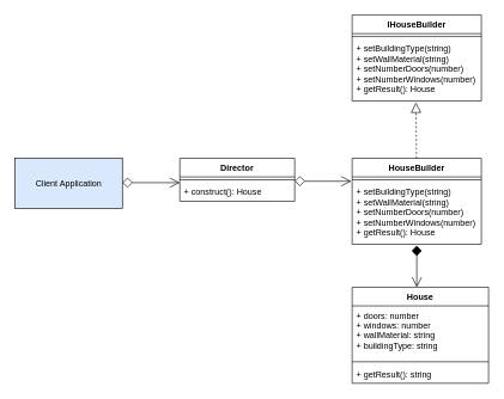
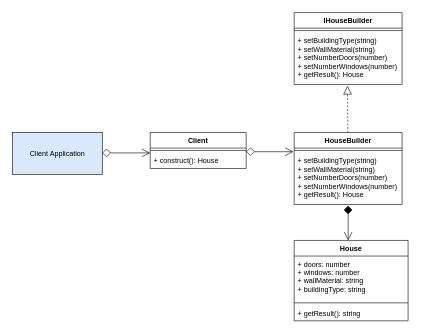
  <mxCell id="0" />
  <mxCell id="1" parent="0" />
  <mxCell id="2" value="Client Application" style="html=1;fillColor=#dae8fc;" parent="1" vertex="1"><mxGeometry x="20" y="220" width="150" height="70" as="geometry" /></mxCell>
- <mxCell id="3" value="Director" style="swimlane;fontStyle=1;align=center;verticalAlign=top;childLayout=stackLayout;horizontal=1;startSize=26;horizontalStack=0;resizeParent=1;resizeParentMax=0;resizeLast=0;collapsible=1;marginBottom=0;" parent="1" vertex="1"><mxGeometry x="250" y="220" width="160" height="60" as="geometry" /></mxCell>
+ <mxCell id="3" value="Client" style="swimlane;fontStyle=1;align=center;verticalAlign=top;childLayout=stackLayout;horizontal=1;startSize=26;horizontalStack=0;resizeParent=1;resizeParentMax=0;resizeLast=0;collapsible=1;marginBottom=0;" parent="1" vertex="1"><mxGeometry x="250" y="220" width="160" height="60" as="geometry" /></mxCell>
  <mxCell id="4" value="" style="line;strokeWidth=1;fillColor=none;align=left;verticalAlign=middle;spacingTop=-1;spacingLeft=3;spacingRight=3;rotatable=0;labelPosition=right;points=[];portConstraint=eastwest;" parent="3" vertex="1"><mxGeometry y="26" width="160" height="8" as="geometry" /></mxCell>
  <mxCell id="5" value="+ construct(): House" style="text;strokeColor=none;fillColor=none;align=left;verticalAlign=top;spacingLeft=4;spacingRight=4;overflow=hidden;rotatable=0;points=[[0,0.5],[1,0.5]];portConstraint=eastwest;" parent="3" vertex="1"><mxGeometry y="34" width="160" height="26" as="geometry" /></mxCell>
  <mxCell id="6" value="IHouseBuilder" style="swimlane;fontStyle=1;align=center;verticalAlign=top;childLayout=stackLayout;horizontal=1;startSize=26;horizontalStack=0;resizeParent=1;resizeParentMax=0;resizeLast=0;collapsible=1;marginBottom=0;" parent="1" vertex="1"><mxGeometry x="490" y="20" width="180" height="120" as="geometry" /></mxCell>
  <mxCell id="7" value="" style="line;strokeWidth=1;fillColor=none;align=left;verticalAlign=middle;spacingTop=-1;spacingLeft=3;spacingRight=3;rotatable=0;labelPosition=right;points=[];portConstraint=eastwest;" parent="6" vertex="1"><mxGeometry y="26" width="180" height="8" as="geometry" /></mxCell>
  <mxCell id="8" value="+ setBuildingType(string)&#10;+ setWallMaterial(string)&#10;+ setNumberDoors(number)&#10;+ setNumberWindows(number)&#10;+ getResult(): House" style="text;strokeColor=none;fillColor=none;align=left;verticalAlign=top;spacingLeft=4;spacingRight=4;overflow=hidden;rotatable=0;points=[[0,0.5],[1,0.5]];portConstraint=eastwest;" parent="6" vertex="1"><mxGeometry y="34" width="180" height="86" as="geometry" /></mxCell>
  <mxCell id="9" value="HouseBuilder" style="swimlane;fontStyle=1;align=center;verticalAlign=top;childLayout=stackLayout;horizontal=1;startSize=26;horizontalStack=0;resizeParent=1;resizeParentMax=0;resizeLast=0;collapsible=1;marginBottom=0;" parent="1" vertex="1"><mxGeometry x="490" y="220" width="180" height="120" as="geometry" /></mxCell>
  <mxCell id="10" value="" style="line;strokeWidth=1;fillColor=none;align=left;verticalAlign=middle;spacingTop=-1;spacingLeft=3;spacingRight=3;rotatable=0;labelPosition=right;points=[];portConstraint=eastwest;" parent="9" vertex="1"><mxGeometry y="26" width="180" height="8" as="geometry" /></mxCell>
  <mxCell id="11" value="+ setBuildingType(string)&#10;+ setWallMaterial(string)&#10;+ setNumberDoors(number)&#10;+ setNumberWindows(number)&#10;+ getResult(): House" style="text;strokeColor=none;fillColor=none;align=left;verticalAlign=top;spacingLeft=4;spacingRight=4;overflow=hidden;rotatable=0;points=[[0,0.5],[1,0.5]];portConstraint=eastwest;" parent="9" vertex="1"><mxGeometry y="34" width="180" height="86" as="geometry" /></mxCell>
  <mxCell id="12" value="House" style="swimlane;fontStyle=1;align=center;verticalAlign=top;childLayout=stackLayout;horizontal=1;startSize=26;horizontalStack=0;resizeParent=1;resizeParentMax=0;resizeLast=0;collapsible=1;marginBottom=0;" parent="1" vertex="1"><mxGeometry x="490" y="400" width="190" height="134" as="geometry" /></mxCell>
  <mxCell id="13" value="+ doors: number&#10;+ windows: number&#10;+ wallMaterial: string&#10;+ buildingType: string" style="text;strokeColor=none;fillColor=none;align=left;verticalAlign=top;spacingLeft=4;spacingRight=4;overflow=hidden;rotatable=0;points=[[0,0.5],[1,0.5]];portConstraint=eastwest;" parent="12" vertex="1"><mxGeometry y="26" width="190" height="74" as="geometry" /></mxCell>
  <mxCell id="14" value="" style="line;strokeWidth=1;fillColor=none;align=left;verticalAlign=middle;spacingTop=-1;spacingLeft=3;spacingRight=3;rotatable=0;labelPosition=right;points=[];portConstraint=eastwest;" parent="12" vertex="1"><mxGeometry y="100" width="190" height="8" as="geometry" /></mxCell>
  <mxCell id="15" value="+ getResult(): string" style="text;strokeColor=none;fillColor=none;align=left;verticalAlign=top;spacingLeft=4;spacingRight=4;overflow=hidden;rotatable=0;points=[[0,0.5],[1,0.5]];portConstraint=eastwest;" parent="12" vertex="1"><mxGeometry y="108" width="190" height="26" as="geometry" /></mxCell>
  <mxCell id="16" value="" style="html=1;verticalAlign=bottom;startArrow=diamond;startFill=0;endArrow=open;startSize=12;endFill=0;endSize=12;" parent="1" edge="1"><mxGeometry y="10" width="60" relative="1" as="geometry"><mxPoint x="170" y="254" as="sourcePoint" /><mxPoint x="250" y="254" as="targetPoint" /><mxPoint as="offset" /></mxGeometry></mxCell>
  <mxCell id="17" value="" style="html=1;verticalAlign=bottom;startArrow=diamond;startFill=0;endArrow=open;startSize=12;endFill=0;endSize=12;entryX=-0.006;entryY=0.75;entryDx=0;entryDy=0;entryPerimeter=0;" parent="1" target="10" edge="1"><mxGeometry y="10" width="60" relative="1" as="geometry"><mxPoint x="410" y="252" as="sourcePoint" /><mxPoint x="260" y="264" as="targetPoint" /><mxPoint as="offset" /></mxGeometry></mxCell>
  <mxCell id="18" value="" style="html=1;verticalAlign=bottom;startArrow=none;startFill=0;endArrow=block;startSize=12;endFill=0;endSize=12;entryX=0.494;entryY=1.023;entryDx=0;entryDy=0;entryPerimeter=0;dashed=1;" parent="1" source="9" target="8" edge="1"><mxGeometry y="10" width="60" relative="1" as="geometry"><mxPoint x="420" y="262" as="sourcePoint" /><mxPoint x="498.92" y="262" as="targetPoint" /><mxPoint as="offset" /></mxGeometry></mxCell>
  <mxCell id="19" value="" style="html=1;verticalAlign=bottom;startArrow=diamond;startFill=1;endArrow=open;startSize=12;endFill=0;endSize=12;entryX=0.474;entryY=0;entryDx=0;entryDy=0;entryPerimeter=0;" parent="1" target="12" edge="1"><mxGeometry y="10" width="60" relative="1" as="geometry"><mxPoint x="580" y="342" as="sourcePoint" /><mxPoint x="508.92" y="272" as="targetPoint" /><mxPoint as="offset" /></mxGeometry></mxCell>
